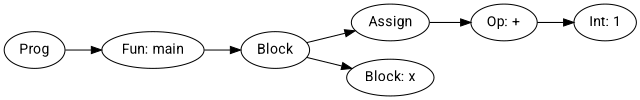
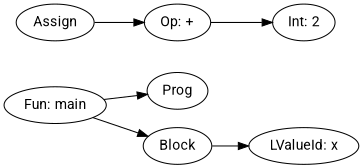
  digraph {
    fontname=Roboto
    rankdir=LR
    node [fontname=Roboto]
    edge [fontname=Roboto]
    n1 [label=Prog]
    n2 [label="Fun: main"]
    n3 [label=Block]
    n4 [label=Assign]
-   n5 [label="Block: x"]
+   n5 [label="LValueId: x"]
    n6 [label="Op: +"]
-   n7 [label="Int: 1"]
-   n1 -> n2
+   n7 [label="Int: 2"]
+   n2 -> n1
    n2 -> n3
-   n3 -> n4
    n3 -> n5
    n4 -> n6
    n6 -> n7
  }
